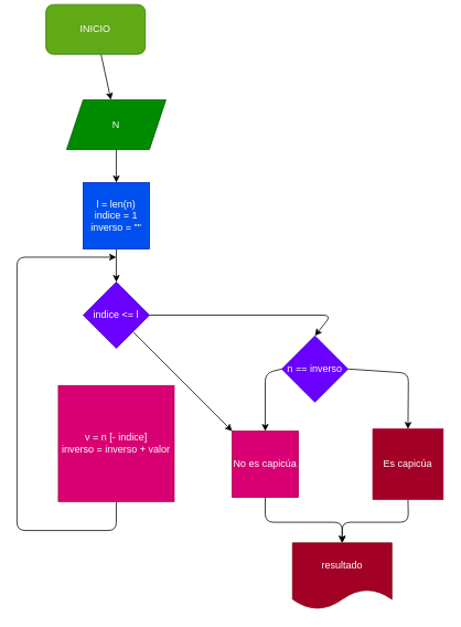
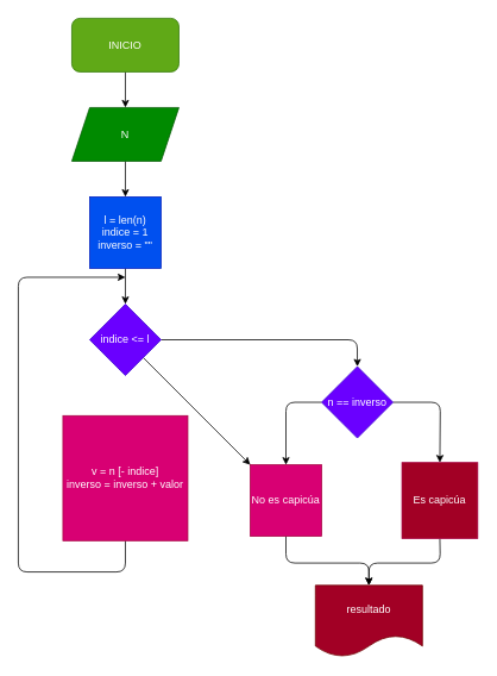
  <mxCell id="0" />
  <mxCell id="1" parent="0" />
  <mxCell id="2" value="" style="edgeStyle=none;html=1;" edge="1" parent="1" source="3" target="5"><mxGeometry relative="1" as="geometry" /></mxCell>
- <mxCell id="3" value="INICIO" style="rounded=1;whiteSpace=wrap;html=1;fillColor=#60a917;fontColor=#ffffff;strokeColor=#2D7600;" vertex="1" parent="1"><mxGeometry x="55" y="5" width="120" height="60" as="geometry" /></mxCell>
+ <mxCell id="3" value="INICIO" style="rounded=1;whiteSpace=wrap;html=1;fillColor=#60a917;fontColor=#ffffff;strokeColor=#2D7600;" vertex="1" parent="1"><mxGeometry x="80" y="20" width="120" height="60" as="geometry" /></mxCell>
  <mxCell id="4" value="" style="edgeStyle=none;html=1;" edge="1" parent="1" source="5" target="7"><mxGeometry relative="1" as="geometry" /></mxCell>
  <mxCell id="5" value="N" style="shape=parallelogram;perimeter=parallelogramPerimeter;whiteSpace=wrap;html=1;fixedSize=1;fillColor=#008a00;fontColor=#ffffff;strokeColor=#005700;" vertex="1" parent="1"><mxGeometry x="80" y="120" width="120" height="60" as="geometry" /></mxCell>
  <mxCell id="6" value="" style="edgeStyle=none;html=1;" edge="1" parent="1" source="7" target="10"><mxGeometry relative="1" as="geometry" /></mxCell>
  <mxCell id="7" value="l = len(n)&lt;br&gt;indice = 1&lt;br&gt;inverso = &quot;&quot;" style="whiteSpace=wrap;html=1;aspect=fixed;fillColor=#0050ef;fontColor=#ffffff;strokeColor=#001DBC;" vertex="1" parent="1"><mxGeometry x="100" y="220" width="80" height="80" as="geometry" /></mxCell>
  <mxCell id="8" value="" style="edgeStyle=none;html=1;" edge="1" parent="1" source="10" target="17"><mxGeometry relative="1" as="geometry" /></mxCell>
  <mxCell id="9" style="edgeStyle=none;html=1;exitX=1;exitY=0.5;exitDx=0;exitDy=0;entryX=0.5;entryY=0;entryDx=0;entryDy=0;" edge="1" parent="1" source="10" target="15"><mxGeometry relative="1" as="geometry"><Array as="points"><mxPoint x="400" y="380" /></Array></mxGeometry></mxCell>
  <mxCell id="10" value="indice &amp;lt;= l" style="rhombus;whiteSpace=wrap;html=1;fillColor=#6a00ff;fontColor=#ffffff;strokeColor=#3700CC;" vertex="1" parent="1"><mxGeometry x="100" y="340" width="80" height="80" as="geometry" /></mxCell>
  <mxCell id="11" style="edgeStyle=none;html=1;exitX=0.5;exitY=1;exitDx=0;exitDy=0;" edge="1" parent="1" source="12"><mxGeometry relative="1" as="geometry"><mxPoint x="140" y="310" as="targetPoint" /><Array as="points"><mxPoint x="140" y="640" /><mxPoint x="20" y="640" /><mxPoint x="20" y="310" /></Array></mxGeometry></mxCell>
  <mxCell id="12" value="v = n [- indice]&lt;br&gt;inverso = inverso + valor" style="whiteSpace=wrap;html=1;aspect=fixed;fillColor=#d80073;fontColor=#ffffff;strokeColor=#A50040;" vertex="1" parent="1"><mxGeometry x="70" y="465" width="140" height="140" as="geometry" /></mxCell>
  <mxCell id="13" style="edgeStyle=none;html=1;exitX=0;exitY=0.5;exitDx=0;exitDy=0;entryX=0.5;entryY=0;entryDx=0;entryDy=0;" edge="1" parent="1" source="15" target="17"><mxGeometry relative="1" as="geometry"><Array as="points"><mxPoint x="320" y="450" /></Array></mxGeometry></mxCell>
  <mxCell id="14" style="edgeStyle=none;html=1;exitX=1;exitY=0.5;exitDx=0;exitDy=0;entryX=0.5;entryY=0;entryDx=0;entryDy=0;" edge="1" parent="1" source="15" target="19"><mxGeometry relative="1" as="geometry"><Array as="points"><mxPoint x="493" y="450" /></Array></mxGeometry></mxCell>
- <mxCell id="15" value="n == inverso" style="rhombus;whiteSpace=wrap;html=1;fillColor=#6a00ff;fontColor=#ffffff;strokeColor=#3700CC;" vertex="1" parent="1"><mxGeometry x="340" y="405" width="80" height="80" as="geometry" /></mxCell>
+ <mxCell id="15" value="n == inverso" style="rhombus;whiteSpace=wrap;html=1;fillColor=#6a00ff;fontColor=#ffffff;strokeColor=#3700CC;" vertex="1" parent="1"><mxGeometry x="360" y="410" width="80" height="80" as="geometry" /></mxCell>
  <mxCell id="16" style="edgeStyle=none;html=1;exitX=0.5;exitY=1;exitDx=0;exitDy=0;entryX=0.5;entryY=0;entryDx=0;entryDy=0;" edge="1" parent="1" source="17" target="20"><mxGeometry relative="1" as="geometry"><Array as="points"><mxPoint x="320" y="630" /><mxPoint x="413" y="630" /></Array></mxGeometry></mxCell>
  <mxCell id="17" value="No es capicúa" style="whiteSpace=wrap;html=1;aspect=fixed;fillColor=#d80073;fontColor=#ffffff;strokeColor=#A50040;" vertex="1" parent="1"><mxGeometry x="280" y="520" width="80" height="80" as="geometry" /></mxCell>
  <mxCell id="18" style="edgeStyle=none;html=1;exitX=0.5;exitY=1;exitDx=0;exitDy=0;entryX=0.5;entryY=0;entryDx=0;entryDy=0;" edge="1" parent="1" source="19" target="20"><mxGeometry relative="1" as="geometry"><Array as="points"><mxPoint x="493" y="630" /><mxPoint x="413" y="630" /></Array></mxGeometry></mxCell>
  <mxCell id="19" value="Es capicúa" style="whiteSpace=wrap;html=1;aspect=fixed;fillColor=#a20025;fontColor=#ffffff;strokeColor=#A50040;" vertex="1" parent="1"><mxGeometry x="450" y="517.5" width="85" height="85" as="geometry" /></mxCell>
  <mxCell id="20" value="resultado" style="shape=document;whiteSpace=wrap;html=1;boundedLbl=1;fillColor=#a20025;fontColor=#ffffff;strokeColor=#6F0000;" vertex="1" parent="1"><mxGeometry x="353" y="655" width="120" height="80" as="geometry" /></mxCell>
